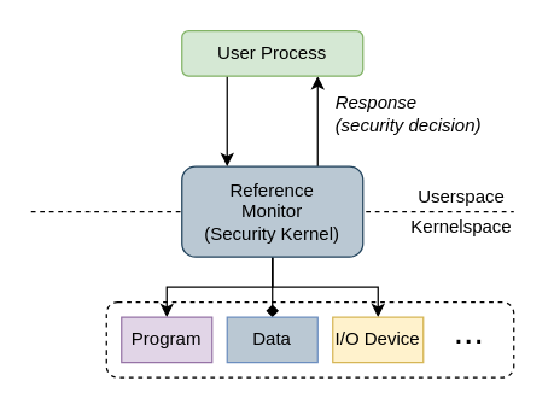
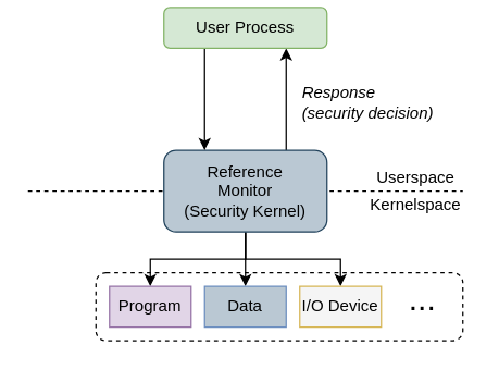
  <mxCell id="0" />
  <mxCell id="1" parent="0" />
  <mxCell id="2" value="" style="rounded=1;whiteSpace=wrap;html=1;align=center;dashed=1;" vertex="1" parent="1"><mxGeometry x="70" y="200" width="270" height="50" as="geometry" /></mxCell>
  <mxCell id="3" value="" style="endArrow=none;dashed=1;html=1;" edge="1" parent="1"><mxGeometry width="50" height="50" relative="1" as="geometry"><mxPoint x="20" y="140" as="sourcePoint" /><mxPoint x="340" y="140" as="targetPoint" /></mxGeometry></mxCell>
  <mxCell id="4" style="edgeStyle=orthogonalEdgeStyle;rounded=0;orthogonalLoop=1;jettySize=auto;html=1;exitX=0.75;exitY=0;exitDx=0;exitDy=0;entryX=0.75;entryY=1;entryDx=0;entryDy=0;" edge="1" parent="1" source="8" target="10"><mxGeometry relative="1" as="geometry" /></mxCell>
  <mxCell id="5" style="edgeStyle=orthogonalEdgeStyle;rounded=0;orthogonalLoop=1;jettySize=auto;html=1;exitX=0.5;exitY=1;exitDx=0;exitDy=0;" edge="1" parent="1" source="8" target="12"><mxGeometry relative="1" as="geometry" /></mxCell>
- <mxCell id="6" style="edgeStyle=orthogonalEdgeStyle;rounded=0;orthogonalLoop=1;jettySize=auto;html=1;exitX=0.5;exitY=1;exitDx=0;exitDy=0;entryX=0.5;entryY=0;entryDx=0;entryDy=0;endArrow=diamond;" edge="1" parent="1" source="8" target="13"><mxGeometry relative="1" as="geometry" /></mxCell>
+ <mxCell id="6" style="edgeStyle=orthogonalEdgeStyle;rounded=0;orthogonalLoop=1;jettySize=auto;html=1;exitX=0.5;exitY=1;exitDx=0;exitDy=0;entryX=0.5;entryY=0;entryDx=0;entryDy=0;" edge="1" parent="1" source="8" target="13"><mxGeometry relative="1" as="geometry" /></mxCell>
  <mxCell id="7" style="edgeStyle=orthogonalEdgeStyle;rounded=0;orthogonalLoop=1;jettySize=auto;html=1;exitX=0.5;exitY=1;exitDx=0;exitDy=0;" edge="1" parent="1" source="8" target="14"><mxGeometry relative="1" as="geometry" /></mxCell>
  <mxCell id="8" value="Reference&lt;br&gt;Monitor&lt;br&gt;(Security Kernel)" style="rounded=1;whiteSpace=wrap;html=1;fillColor=#bac8d3;strokeColor=#23445d;" vertex="1" parent="1"><mxGeometry x="120" y="110" width="120" height="60" as="geometry" /></mxCell>
  <mxCell id="9" style="edgeStyle=orthogonalEdgeStyle;rounded=0;orthogonalLoop=1;jettySize=auto;html=1;exitX=0.25;exitY=1;exitDx=0;exitDy=0;entryX=0.25;entryY=0;entryDx=0;entryDy=0;" edge="1" parent="1" source="10" target="8"><mxGeometry relative="1" as="geometry" /></mxCell>
- <mxCell id="10" value="User Process" style="rounded=1;whiteSpace=wrap;html=1;fillColor=#d5e8d4;strokeColor=#82b366;" vertex="1" parent="1"><mxGeometry x="120" y="20" width="120" height="30" as="geometry" /></mxCell>
+ <mxCell id="10" value="User Process" style="rounded=1;whiteSpace=wrap;html=1;fillColor=#d5e8d4;strokeColor=#82b366;" vertex="1" parent="1"><mxGeometry x="120" y="5" width="120" height="30" as="geometry" /></mxCell>
  <mxCell id="11" value="&lt;i&gt;Response&lt;br&gt;(security decision)&lt;br&gt;&lt;/i&gt;" style="text;html=1;align=left;verticalAlign=middle;resizable=0;points=[];autosize=1;strokeColor=none;" vertex="1" parent="1"><mxGeometry x="220" y="60" width="110" height="30" as="geometry" /></mxCell>
  <mxCell id="12" value="Program" style="rounded=0;whiteSpace=wrap;html=1;align=center;fillColor=#e1d5e7;strokeColor=#9673a6;" vertex="1" parent="1"><mxGeometry x="80" y="210" width="60" height="30" as="geometry" /></mxCell>
  <mxCell id="13" value="Data" style="rounded=0;whiteSpace=wrap;html=1;align=center;fillColor=#bac8d3;strokeColor=#6c8ebf;" vertex="1" parent="1"><mxGeometry x="150" y="210" width="60" height="30" as="geometry" /></mxCell>
- <mxCell id="14" value="I/O Device" style="rounded=0;whiteSpace=wrap;html=1;align=center;fillColor=#fff2cc;strokeColor=#d6b656;" vertex="1" parent="1"><mxGeometry x="220" y="210" width="60" height="30" as="geometry" /></mxCell>
+ <mxCell id="14" value="I/O Device" style="rounded=0;whiteSpace=wrap;html=1;align=center;fillColor=#f5f5f5;strokeColor=#d6b656;" vertex="1" parent="1"><mxGeometry x="220" y="210" width="60" height="30" as="geometry" /></mxCell>
  <mxCell id="15" value="Userspace" style="text;html=1;align=center;verticalAlign=middle;resizable=0;points=[];autosize=1;strokeColor=none;" vertex="1" parent="1"><mxGeometry x="270" y="120" width="70" height="20" as="geometry" /></mxCell>
  <mxCell id="16" value="Kernelspace" style="text;html=1;align=center;verticalAlign=middle;resizable=0;points=[];autosize=1;strokeColor=none;" vertex="1" parent="1"><mxGeometry x="265" y="140" width="80" height="20" as="geometry" /></mxCell>
  <mxCell id="17" value="&lt;font style=&quot;font-size: 24px&quot;&gt;...&lt;/font&gt;" style="text;html=1;align=center;verticalAlign=middle;resizable=0;points=[];autosize=1;strokeColor=none;" vertex="1" parent="1"><mxGeometry x="290" y="210" width="40" height="20" as="geometry" /></mxCell>
